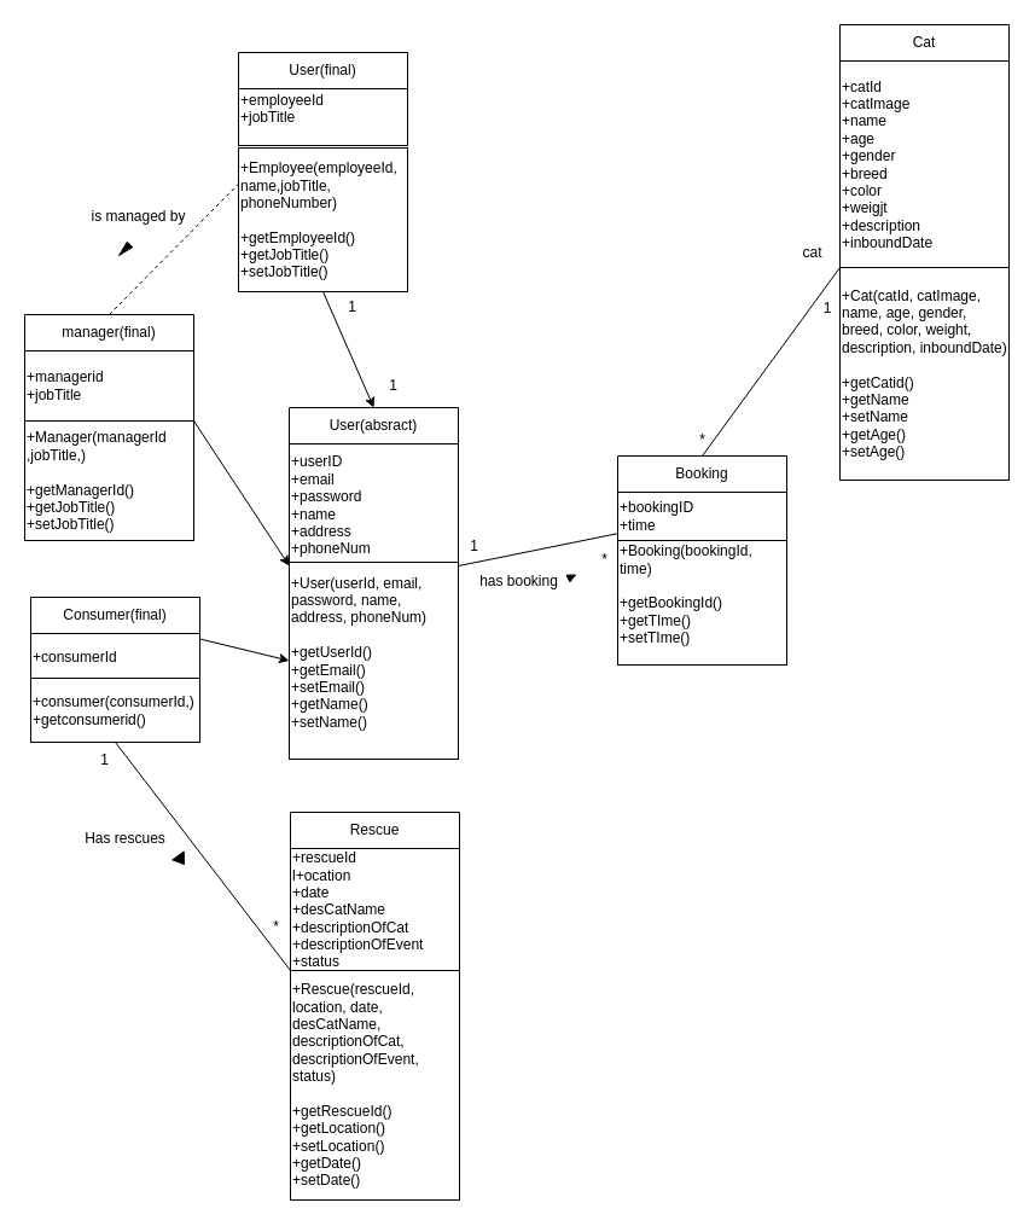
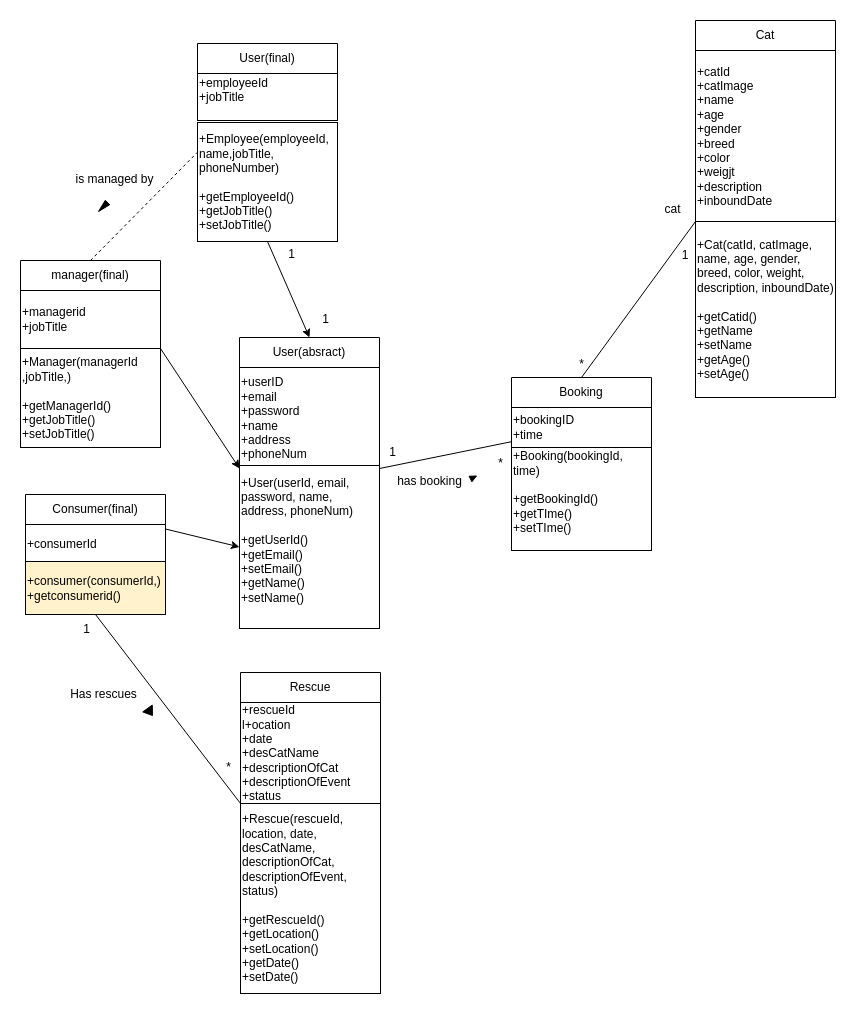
  <mxCell id="0" />
  <mxCell id="1" parent="0" />
  <mxCell id="2" value="User(absract)" style="swimlane;fontStyle=0;childLayout=stackLayout;horizontal=1;startSize=30;horizontalStack=0;resizeParent=1;resizeParentMax=0;resizeLast=0;collapsible=1;marginBottom=0;whiteSpace=wrap;html=1;" parent="1" vertex="1"><mxGeometry x="239" y="337" width="140" height="131" as="geometry" /></mxCell>
  <mxCell id="3" value="+userID&lt;div&gt;+email&lt;/div&gt;&lt;div&gt;+password&lt;/div&gt;&lt;div&gt;+name&lt;/div&gt;&lt;div&gt;+address&lt;/div&gt;&lt;div&gt;+phoneNum&lt;/div&gt;" style="rounded=0;whiteSpace=wrap;html=1;align=left;" parent="2" vertex="1"><mxGeometry y="30" width="140" height="101" as="geometry" /></mxCell>
  <mxCell id="4" style="edgeStyle=none;curved=1;rounded=0;orthogonalLoop=1;jettySize=auto;html=1;exitX=0.5;exitY=1;exitDx=0;exitDy=0;fontSize=12;startSize=8;endSize=8;" parent="2" source="3" target="3" edge="1"><mxGeometry relative="1" as="geometry" /></mxCell>
  <mxCell id="5" value="&lt;div style=&quot;&quot;&gt;&lt;span style=&quot;background-color: transparent;&quot;&gt;+User(userId, email, password, name, address, phoneNum)&lt;/span&gt;&lt;/div&gt;&lt;div style=&quot;&quot;&gt;&lt;span style=&quot;background-color: transparent;&quot;&gt;&lt;br&gt;&lt;/span&gt;&lt;/div&gt;&lt;div style=&quot;&quot;&gt;&lt;span style=&quot;background-color: transparent; color: light-dark(rgb(0, 0, 0), rgb(255, 255, 255));&quot;&gt;+getUserId()&lt;/span&gt;&lt;/div&gt;&lt;div style=&quot;&quot;&gt;+getEmail()&lt;/div&gt;&lt;div style=&quot;&quot;&gt;+setEmail()&lt;/div&gt;&lt;div style=&quot;&quot;&gt;+getName()&lt;/div&gt;&lt;div style=&quot;&quot;&gt;+setName()&lt;/div&gt;&lt;div&gt;&lt;br&gt;&lt;/div&gt;" style="rounded=0;whiteSpace=wrap;html=1;align=left;" parent="1" vertex="1"><mxGeometry x="239" width="140" height="163" as="geometry" y="465" /></mxCell>
  <mxCell id="6" value="Booking" style="swimlane;fontStyle=0;childLayout=stackLayout;horizontal=1;startSize=30;horizontalStack=0;resizeParent=1;resizeParentMax=0;resizeLast=0;collapsible=1;marginBottom=0;whiteSpace=wrap;html=1;" parent="1" vertex="1"><mxGeometry x="511" y="377" width="140" height="70" as="geometry" /></mxCell>
  <mxCell id="7" value="+bookingID&lt;br&gt;&lt;div&gt;+time&lt;/div&gt;" style="rounded=0;whiteSpace=wrap;html=1;align=left;" parent="6" vertex="1"><mxGeometry y="30" width="140" height="40" as="geometry" /></mxCell>
  <mxCell id="8" style="edgeStyle=none;curved=1;rounded=0;orthogonalLoop=1;jettySize=auto;html=1;exitX=0.5;exitY=1;exitDx=0;exitDy=0;fontSize=12;startSize=8;endSize=8;" parent="6" source="7" target="7" edge="1"><mxGeometry relative="1" as="geometry" /></mxCell>
  <mxCell id="9" value="&lt;div style=&quot;&quot;&gt;+Booking(bookingId, time)&lt;/div&gt;&lt;div style=&quot;&quot;&gt;&lt;br&gt;&lt;/div&gt;&lt;div style=&quot;&quot;&gt;+getBookingId()&lt;/div&gt;&lt;div style=&quot;&quot;&gt;+getTIme()&lt;/div&gt;&lt;div style=&quot;&quot;&gt;+setTIme()&lt;/div&gt;&lt;div style=&quot;&quot;&gt;&lt;br&gt;&lt;/div&gt;" style="rounded=0;whiteSpace=wrap;html=1;align=left;" parent="1" vertex="1"><mxGeometry x="511" y="447" width="140" height="103" as="geometry" /></mxCell>
  <mxCell id="10" value="Cat" style="swimlane;fontStyle=0;childLayout=stackLayout;horizontal=1;startSize=30;horizontalStack=0;resizeParent=1;resizeParentMax=0;resizeLast=0;collapsible=1;marginBottom=0;whiteSpace=wrap;html=1;" parent="1" vertex="1"><mxGeometry x="695" y="20" width="140" height="201" as="geometry" /></mxCell>
  <mxCell id="11" style="edgeStyle=none;curved=1;rounded=0;orthogonalLoop=1;jettySize=auto;html=1;exitX=0.5;exitY=1;exitDx=0;exitDy=0;fontSize=12;startSize=8;endSize=8;" parent="10" source="12" target="12" edge="1"><mxGeometry relative="1" as="geometry" /></mxCell>
  <mxCell id="12" value="+catId&lt;div&gt;+catImage&lt;/div&gt;&lt;div&gt;+name&lt;/div&gt;&lt;div&gt;+age&lt;/div&gt;&lt;div&gt;+gender&lt;/div&gt;&lt;div&gt;+breed&lt;/div&gt;&lt;div&gt;+color&lt;/div&gt;&lt;div&gt;+weigjt&lt;/div&gt;&lt;div&gt;+description&lt;/div&gt;&lt;div&gt;+inboundDate&lt;/div&gt;" style="rounded=0;whiteSpace=wrap;html=1;align=left;" parent="10" vertex="1"><mxGeometry y="30" width="140" height="171" as="geometry" /></mxCell>
  <mxCell id="13" value="&lt;div style=&quot;&quot;&gt;+Cat(catId, catImage, name, age, gender, breed, color, weight, description, inboundDate)&lt;/div&gt;&lt;div style=&quot;&quot;&gt;&lt;br&gt;&lt;/div&gt;&lt;div style=&quot;&quot;&gt;+getCatid()&lt;/div&gt;&lt;div style=&quot;&quot;&gt;+getName&lt;/div&gt;&lt;div style=&quot;&quot;&gt;+setName&lt;/div&gt;&lt;div style=&quot;&quot;&gt;+getAge()&lt;/div&gt;&lt;div style=&quot;&quot;&gt;+setAge()&lt;/div&gt;" style="rounded=0;whiteSpace=wrap;html=1;align=left;" parent="1" vertex="1"><mxGeometry x="695" y="221" width="140" height="176" as="geometry" /></mxCell>
  <mxCell id="14" value="manager(final)" style="swimlane;fontStyle=0;childLayout=stackLayout;horizontal=1;startSize=30;horizontalStack=0;resizeParent=1;resizeParentMax=0;resizeLast=0;collapsible=1;marginBottom=0;whiteSpace=wrap;html=1;" parent="1" vertex="1"><mxGeometry x="20" y="260" width="140" height="88" as="geometry" /></mxCell>
  <mxCell id="15" value="+managerid&lt;div&gt;+j&lt;span style=&quot;background-color: transparent; color: light-dark(rgb(0, 0, 0), rgb(255, 255, 255));&quot;&gt;obTitle&lt;/span&gt;&lt;/div&gt;" style="rounded=0;whiteSpace=wrap;html=1;align=left;" parent="14" vertex="1"><mxGeometry y="30" width="140" height="58" as="geometry" /></mxCell>
  <mxCell id="16" style="edgeStyle=none;curved=1;rounded=0;orthogonalLoop=1;jettySize=auto;html=1;exitX=0.5;exitY=1;exitDx=0;exitDy=0;fontSize=12;startSize=8;endSize=8;" parent="14" source="15" target="15" edge="1"><mxGeometry relative="1" as="geometry" /></mxCell>
  <mxCell id="17" value="&lt;div style=&quot;&quot;&gt;&lt;div&gt;+Manager(managerId&lt;/div&gt;&lt;div&gt;,jobTitle,&lt;span style=&quot;background-color: transparent; color: light-dark(rgb(0, 0, 0), rgb(255, 255, 255));&quot;&gt;)&lt;/span&gt;&lt;/div&gt;&lt;div&gt;&lt;br&gt;&lt;/div&gt;&lt;/div&gt;&lt;div style=&quot;&quot;&gt;+getManagerId()&lt;/div&gt;&lt;div style=&quot;&quot;&gt;+getJobTitle()&lt;/div&gt;&lt;div style=&quot;&quot;&gt;+setJobTitle()&lt;/div&gt;" style="rounded=0;whiteSpace=wrap;html=1;align=left;" parent="1" vertex="1"><mxGeometry x="20" y="348" width="140" height="99" as="geometry" /></mxCell>
  <mxCell id="18" value="Rescue" style="swimlane;fontStyle=0;childLayout=stackLayout;horizontal=1;startSize=30;horizontalStack=0;resizeParent=1;resizeParentMax=0;resizeLast=0;collapsible=1;marginBottom=0;whiteSpace=wrap;html=1;" parent="1" vertex="1"><mxGeometry x="240" y="672" width="140" height="131" as="geometry" /></mxCell>
  <mxCell id="19" value="+rescueId&lt;div&gt;l+ocation&lt;/div&gt;&lt;div&gt;+date&lt;/div&gt;&lt;div&gt;+desCatName&lt;/div&gt;&lt;div&gt;+descriptionOfCat&lt;/div&gt;&lt;div&gt;+descriptionOfEvent&lt;/div&gt;&lt;div&gt;+status&lt;/div&gt;" style="rounded=0;whiteSpace=wrap;html=1;align=left;" parent="18" vertex="1"><mxGeometry y="30" width="140" height="101" as="geometry" /></mxCell>
  <mxCell id="20" style="edgeStyle=none;curved=1;rounded=0;orthogonalLoop=1;jettySize=auto;html=1;exitX=0.5;exitY=1;exitDx=0;exitDy=0;fontSize=12;startSize=8;endSize=8;" parent="18" source="19" target="19" edge="1"><mxGeometry relative="1" as="geometry" /></mxCell>
  <mxCell id="21" value="&lt;div style=&quot;&quot;&gt;+Rescue(rescueId, location, date, desCatName, descriptionOfCat, descriptionOfEvent, status)&lt;/div&gt;&lt;div style=&quot;&quot;&gt;&lt;br&gt;&lt;/div&gt;&lt;div style=&quot;&quot;&gt;+getRescueId()&lt;/div&gt;&lt;div style=&quot;&quot;&gt;+getLocation()&lt;/div&gt;&lt;div style=&quot;&quot;&gt;+setLocation()&lt;/div&gt;&lt;div style=&quot;&quot;&gt;+getDate()&lt;/div&gt;&lt;div style=&quot;&quot;&gt;+setDate()&lt;/div&gt;" style="rounded=0;whiteSpace=wrap;html=1;align=left;" parent="1" vertex="1"><mxGeometry x="240" y="803" width="140" height="190" as="geometry" /></mxCell>
  <mxCell id="22" value="Consumer(final)" style="swimlane;fontStyle=0;childLayout=stackLayout;horizontal=1;startSize=30;horizontalStack=0;resizeParent=1;resizeParentMax=0;resizeLast=0;collapsible=1;marginBottom=0;whiteSpace=wrap;html=1;" parent="1" vertex="1"><mxGeometry x="25" y="494" width="140" height="69" as="geometry" /></mxCell>
  <mxCell id="23" value="+consumerId" style="rounded=0;whiteSpace=wrap;html=1;align=left;" parent="22" vertex="1"><mxGeometry y="30" width="140" height="39" as="geometry" /></mxCell>
  <mxCell id="24" style="edgeStyle=none;curved=1;rounded=0;orthogonalLoop=1;jettySize=auto;html=1;exitX=0.5;exitY=1;exitDx=0;exitDy=0;fontSize=12;startSize=8;endSize=8;" parent="22" source="23" target="23" edge="1"><mxGeometry relative="1" as="geometry" /></mxCell>
- <mxCell id="25" value="&lt;div style=&quot;&quot;&gt;&lt;div&gt;+consumer(consumerId,&lt;span style=&quot;background-color: transparent; color: light-dark(rgb(0, 0, 0), rgb(255, 255, 255));&quot;&gt;)&lt;/span&gt;&lt;/div&gt;&lt;/div&gt;&lt;div style=&quot;&quot;&gt;+getconsumerid()&lt;br&gt;&lt;/div&gt;" style="rounded=0;whiteSpace=wrap;html=1;align=left;" parent="1" vertex="1"><mxGeometry x="25" y="561" width="140" height="53" as="geometry" /></mxCell>
+ <mxCell id="25" value="&lt;div style=&quot;&quot;&gt;&lt;div&gt;+consumer(consumerId,&lt;span style=&quot;background-color: transparent; color: light-dark(rgb(0, 0, 0), rgb(255, 255, 255));&quot;&gt;)&lt;/span&gt;&lt;/div&gt;&lt;/div&gt;&lt;div style=&quot;&quot;&gt;+getconsumerid()&lt;br&gt;&lt;/div&gt;" style="rounded=0;whiteSpace=wrap;html=1;align=left;fillColor=#fff2cc;" parent="1" vertex="1"><mxGeometry x="25" y="561" width="140" height="53" as="geometry" /></mxCell>
  <mxCell id="26" value="User(final)" style="swimlane;fontStyle=0;childLayout=stackLayout;horizontal=1;startSize=30;horizontalStack=0;resizeParent=1;resizeParentMax=0;resizeLast=0;collapsible=1;marginBottom=0;whiteSpace=wrap;html=1;" parent="1" vertex="1"><mxGeometry x="197" y="43" width="140" height="77" as="geometry" /></mxCell>
  <mxCell id="27" style="edgeStyle=none;curved=1;rounded=0;orthogonalLoop=1;jettySize=auto;html=1;exitX=0.5;exitY=1;exitDx=0;exitDy=0;fontSize=12;startSize=8;endSize=8;" parent="26" source="28" target="28" edge="1"><mxGeometry relative="1" as="geometry" /></mxCell>
  <mxCell id="28" value="+employeeId&lt;div&gt;+j&lt;span style=&quot;background-color: transparent; color: light-dark(rgb(0, 0, 0), rgb(255, 255, 255));&quot;&gt;obTitle&lt;/span&gt;&lt;/div&gt;&lt;div&gt;&lt;br&gt;&lt;/div&gt;" style="rounded=0;whiteSpace=wrap;html=1;align=left;" parent="26" vertex="1"><mxGeometry y="30" width="140" height="47" as="geometry" /></mxCell>
  <mxCell id="29" value="&lt;div style=&quot;&quot;&gt;&lt;div&gt;+Employee(employeeId, name,jobTitle,&lt;/div&gt;&lt;div&gt;phoneNumber)&lt;/div&gt;&lt;div&gt;&lt;br&gt;&lt;/div&gt;&lt;/div&gt;&lt;div style=&quot;&quot;&gt;+getEmployeeId()&lt;/div&gt;&lt;div style=&quot;&quot;&gt;+getJobTitle()&lt;/div&gt;&lt;div style=&quot;&quot;&gt;+setJobTitle()&lt;/div&gt;" style="rounded=0;whiteSpace=wrap;html=1;align=left;" parent="1" vertex="1"><mxGeometry x="197" y="122" width="140" height="119" as="geometry" /></mxCell>
  <mxCell id="30" style="edgeStyle=none;curved=1;rounded=0;orthogonalLoop=1;jettySize=auto;html=1;exitX=0.5;exitY=1;exitDx=0;exitDy=0;fontSize=12;startSize=8;endSize=8;" parent="1" source="25" target="25" edge="1"><mxGeometry relative="1" as="geometry" /></mxCell>
  <mxCell id="31" value="" style="endArrow=classic;html=1;rounded=0;exitX=1;exitY=1;exitDx=0;exitDy=0;entryX=0;entryY=1;entryDx=0;entryDy=0;" edge="1" parent="1" source="14" target="2"><mxGeometry width="50" height="50" relative="1" as="geometry"><mxPoint x="200" y="484" as="sourcePoint" /><mxPoint x="250" y="434" as="targetPoint" /></mxGeometry></mxCell>
  <mxCell id="32" value="" style="endArrow=classic;html=1;rounded=0;exitX=1;exitY=0.5;exitDx=0;exitDy=0;entryX=0;entryY=0.5;entryDx=0;entryDy=0;" edge="1" parent="1" source="22" target="5"><mxGeometry width="50" height="50" relative="1" as="geometry"><mxPoint x="200" y="484" as="sourcePoint" /><mxPoint x="250" y="434" as="targetPoint" /></mxGeometry></mxCell>
  <mxCell id="33" value="" style="endArrow=none;html=1;rounded=0;exitX=0.5;exitY=0;exitDx=0;exitDy=0;entryX=0;entryY=0;entryDx=0;entryDy=0;" edge="1" parent="1" source="6" target="13"><mxGeometry width="50" height="50" relative="1" as="geometry"><mxPoint x="731" y="436" as="sourcePoint" /><mxPoint x="781" y="386" as="targetPoint" /></mxGeometry></mxCell>
  <mxCell id="34" value="*" style="text;html=1;align=center;verticalAlign=middle;resizable=0;points=[];autosize=1;strokeColor=none;fillColor=none;" vertex="1" parent="1"><mxGeometry x="569.5" y="351" width="23" height="26" as="geometry" /></mxCell>
  <mxCell id="35" value="1&lt;div&gt;&lt;br&gt;&lt;/div&gt;" style="text;html=1;align=center;verticalAlign=middle;whiteSpace=wrap;rounded=0;" vertex="1" parent="1"><mxGeometry x="655" y="247" width="60" height="30" as="geometry" /></mxCell>
  <mxCell id="36" value="cat" style="text;html=1;align=center;verticalAlign=middle;resizable=0;points=[];autosize=1;strokeColor=none;fillColor=none;" vertex="1" parent="1"><mxGeometry x="655" y="195.5" width="34" height="26" as="geometry" /></mxCell>
  <mxCell id="37" value="" style="endArrow=none;html=1;rounded=0;exitX=1;exitY=1;exitDx=0;exitDy=0;" edge="1" parent="1" source="3" target="7"><mxGeometry width="50" height="50" relative="1" as="geometry"><mxPoint x="337" y="433" as="sourcePoint" /><mxPoint x="387" y="383" as="targetPoint" /></mxGeometry></mxCell>
  <mxCell id="38" value="1" style="text;html=1;align=center;verticalAlign=middle;resizable=0;points=[];autosize=1;strokeColor=none;fillColor=none;" vertex="1" parent="1"><mxGeometry x="379" y="439" width="25" height="26" as="geometry" /></mxCell>
  <mxCell id="39" value="*" style="text;html=1;align=center;verticalAlign=middle;resizable=0;points=[];autosize=1;strokeColor=none;fillColor=none;" vertex="1" parent="1"><mxGeometry x="488" y="449.5" width="23" height="26" as="geometry" /></mxCell>
  <mxCell id="40" value="" style="endArrow=none;html=1;rounded=0;exitX=0;exitY=1;exitDx=0;exitDy=0;entryX=0.5;entryY=1;entryDx=0;entryDy=0;" edge="1" parent="1" source="18" target="25"><mxGeometry width="50" height="50" relative="1" as="geometry"><mxPoint x="321" y="526" as="sourcePoint" /><mxPoint x="371" y="476" as="targetPoint" /></mxGeometry></mxCell>
  <mxCell id="41" value="*" style="text;html=1;align=center;verticalAlign=middle;resizable=0;points=[];autosize=1;strokeColor=none;fillColor=none;" vertex="1" parent="1"><mxGeometry x="216" y="754" width="23" height="26" as="geometry" /></mxCell>
  <mxCell id="42" value="1" style="text;html=1;align=center;verticalAlign=middle;resizable=0;points=[];autosize=1;strokeColor=none;fillColor=none;" vertex="1" parent="1"><mxGeometry x="73" y="616" width="25" height="26" as="geometry" /></mxCell>
  <mxCell id="43" value="" style="shape=mxgraph.arrows2.wedgeArrow;html=1;bendable=0;startWidth=5.833;fillColor=strokeColor;defaultFillColor=invert;defaultGradientColor=invert;rounded=0;" edge="1" parent="1"><mxGeometry width="100" height="100" relative="1" as="geometry"><mxPoint x="147" y="708" as="sourcePoint" /><mxPoint x="152" y="715" as="targetPoint" /></mxGeometry></mxCell>
  <mxCell id="44" value="Has rescues" style="text;html=1;align=center;verticalAlign=middle;resizable=0;points=[];autosize=1;strokeColor=none;fillColor=none;rotation=0;" vertex="1" parent="1"><mxGeometry x="60" y="681" width="85" height="26" as="geometry" /></mxCell>
  <mxCell id="45" value="" style="shape=mxgraph.arrows2.wedgeArrow;html=1;bendable=0;startWidth=3.095;fillColor=strokeColor;defaultFillColor=invert;defaultGradientColor=invert;rounded=0;" edge="1" parent="1"><mxGeometry width="100" height="100" relative="1" as="geometry"><mxPoint x="470" y="478.5" as="sourcePoint" /><mxPoint x="476" y="475.5" as="targetPoint" /></mxGeometry></mxCell>
  <mxCell id="46" value="has booking" style="text;html=1;align=center;verticalAlign=middle;resizable=0;points=[];autosize=1;strokeColor=none;fillColor=none;rotation=0;" vertex="1" parent="1"><mxGeometry x="387" y="468" width="83" height="26" as="geometry" /></mxCell>
  <mxCell id="47" value="" style="endArrow=classic;html=1;rounded=0;exitX=0.5;exitY=1;exitDx=0;exitDy=0;entryX=0.5;entryY=0;entryDx=0;entryDy=0;" edge="1" parent="1" source="29" target="2"><mxGeometry width="50" height="50" relative="1" as="geometry"><mxPoint x="343" y="110" as="sourcePoint" /><mxPoint x="326" y="341" as="targetPoint" /></mxGeometry></mxCell>
  <mxCell id="48" value="" style="endArrow=none;dashed=1;html=1;rounded=0;entryX=0;entryY=0.25;entryDx=0;entryDy=0;exitX=0.5;exitY=0;exitDx=0;exitDy=0;" edge="1" parent="1" source="14" target="29"><mxGeometry width="50" height="50" relative="1" as="geometry"><mxPoint x="361" y="597" as="sourcePoint" /><mxPoint x="420" y="556" as="targetPoint" /></mxGeometry></mxCell>
  <mxCell id="49" value="is managed by" style="text;html=1;align=center;verticalAlign=middle;resizable=0;points=[];autosize=1;strokeColor=none;fillColor=none;" vertex="1" parent="1"><mxGeometry x="66" y="166" width="96" height="26" as="geometry" /></mxCell>
  <mxCell id="50" value="" style="shape=mxgraph.arrows2.wedgeArrow;html=1;bendable=0;startWidth=3.095;fillColor=strokeColor;defaultFillColor=invert;defaultGradientColor=invert;rounded=0;" edge="1" parent="1"><mxGeometry width="100" height="100" relative="1" as="geometry"><mxPoint x="107" y="202" as="sourcePoint" /><mxPoint x="98" y="211" as="targetPoint" /></mxGeometry></mxCell>
  <mxCell id="51" value="1" style="text;html=1;align=center;verticalAlign=middle;resizable=0;points=[];autosize=1;strokeColor=none;fillColor=none;" vertex="1" parent="1"><mxGeometry x="278" y="241" width="25" height="26" as="geometry" /></mxCell>
  <mxCell id="52" value="1" style="text;html=1;align=center;verticalAlign=middle;resizable=0;points=[];autosize=1;strokeColor=none;fillColor=none;" vertex="1" parent="1"><mxGeometry x="312" y="306" width="25" height="26" as="geometry" /></mxCell>
